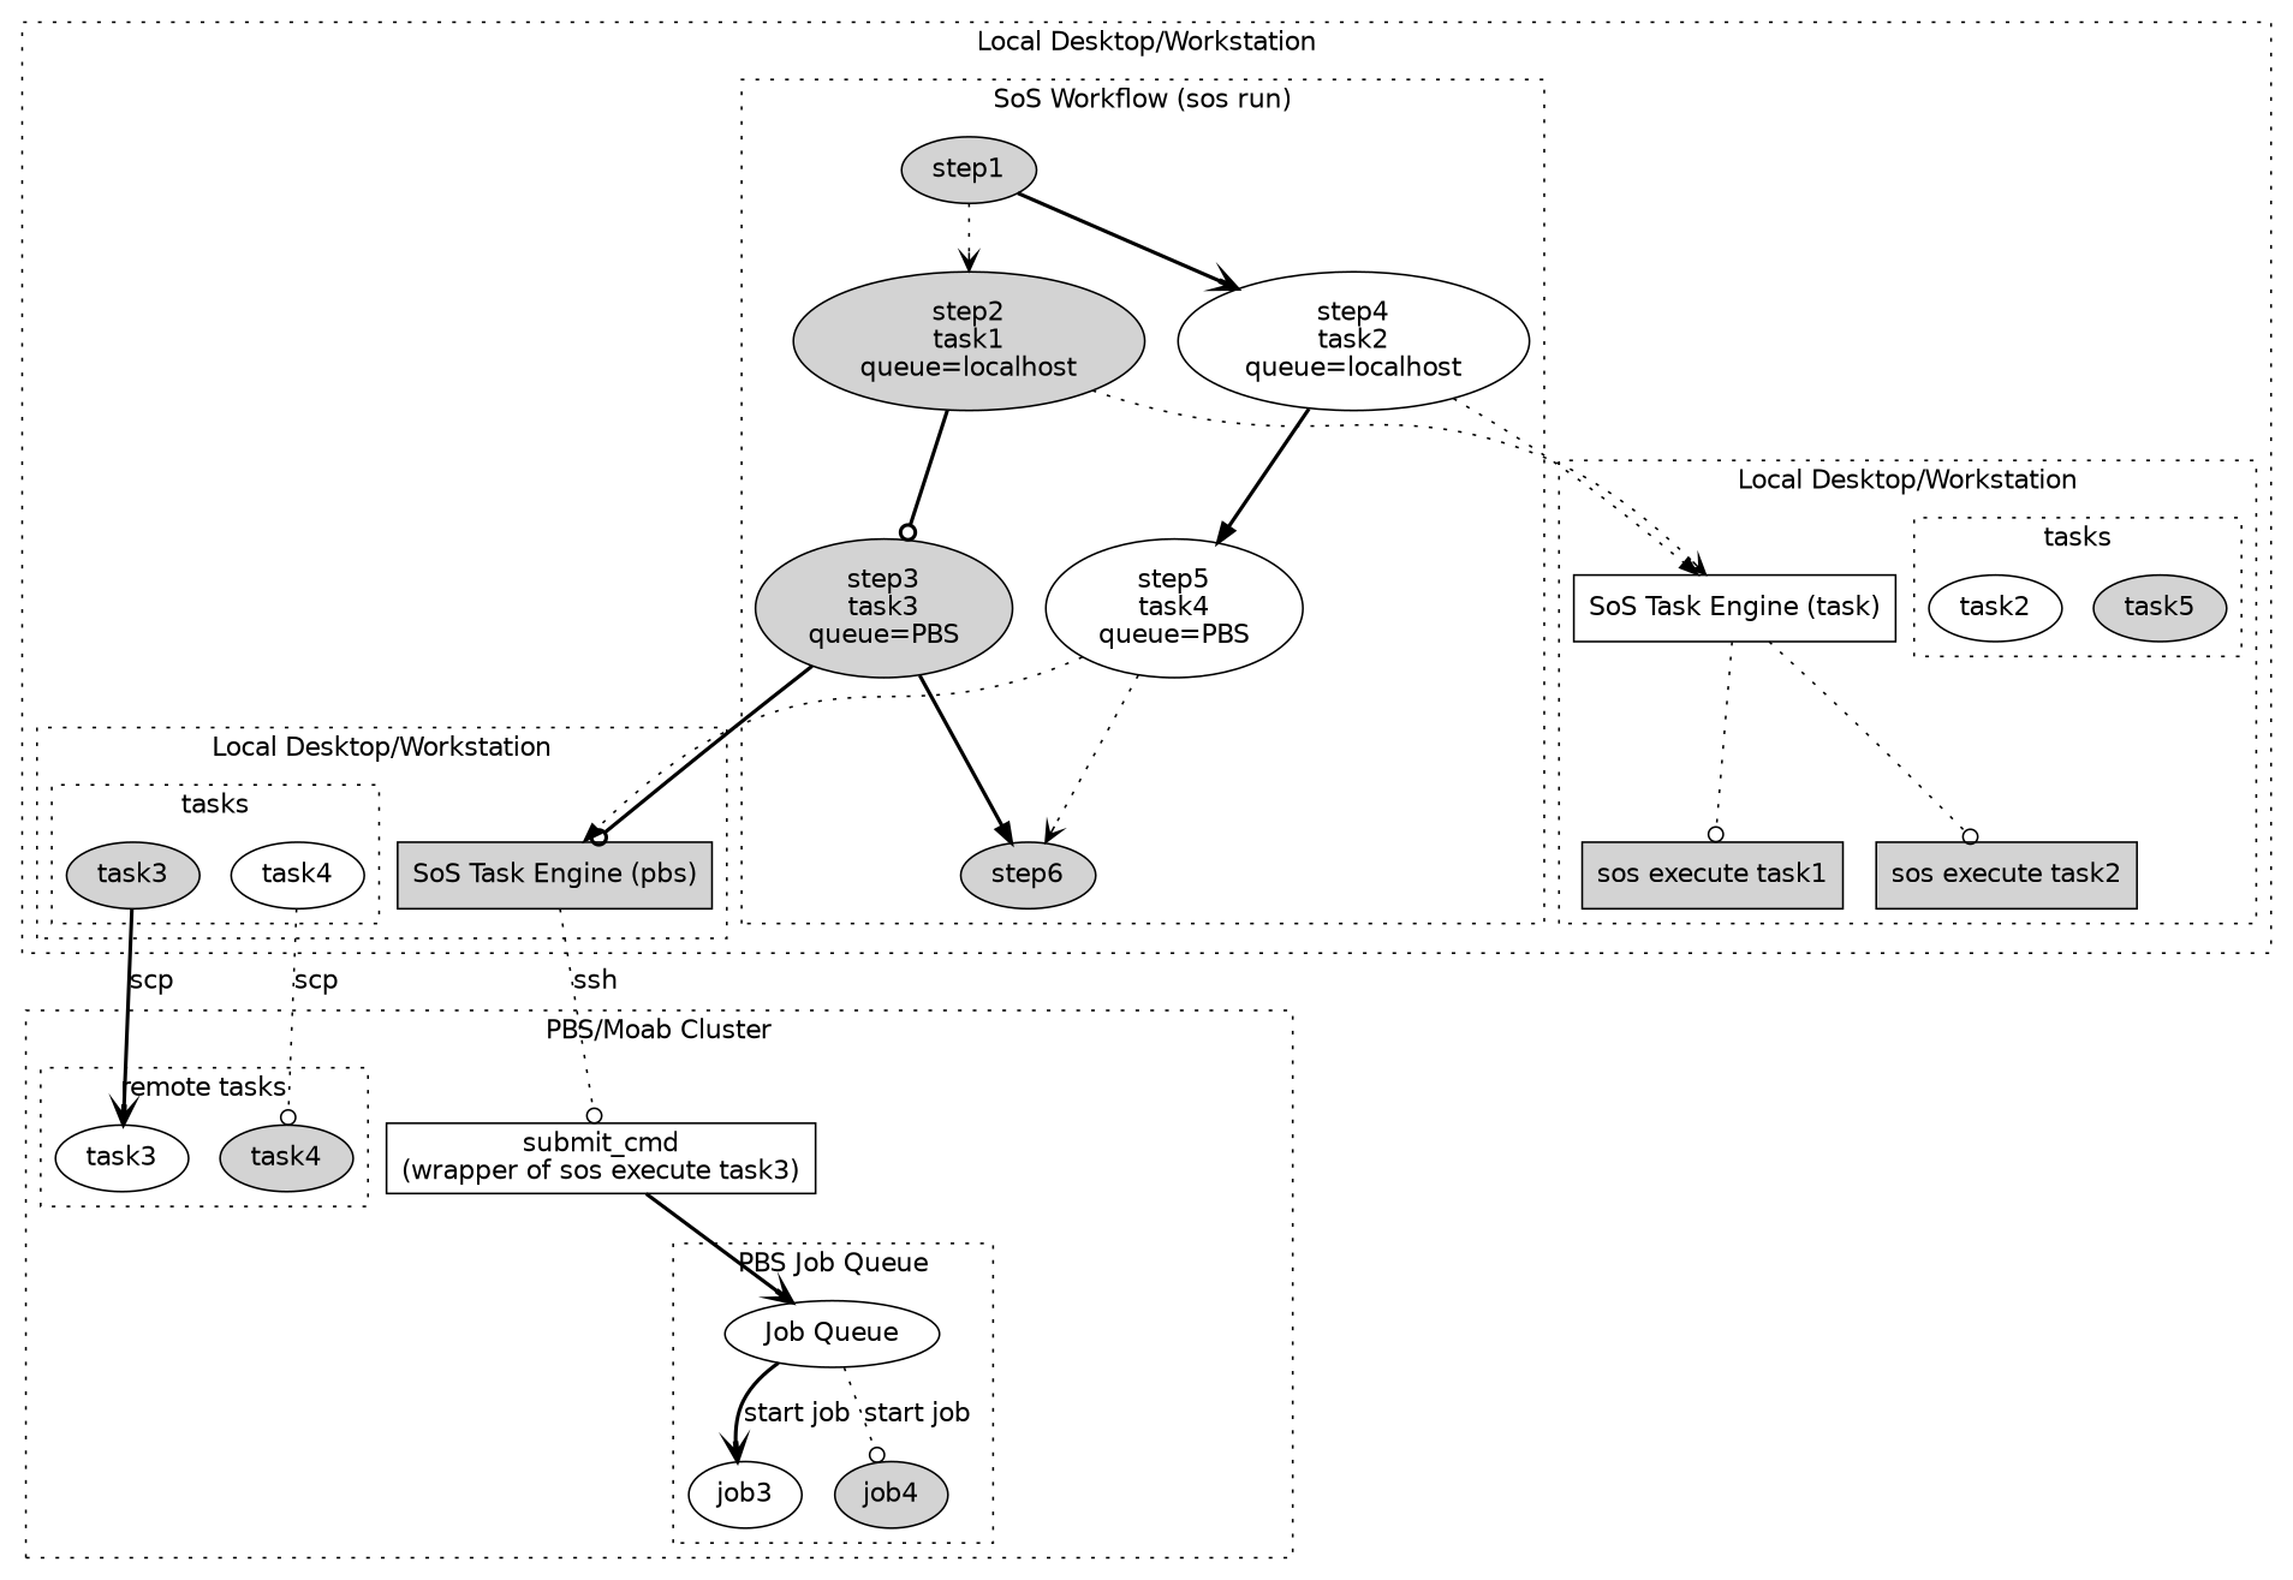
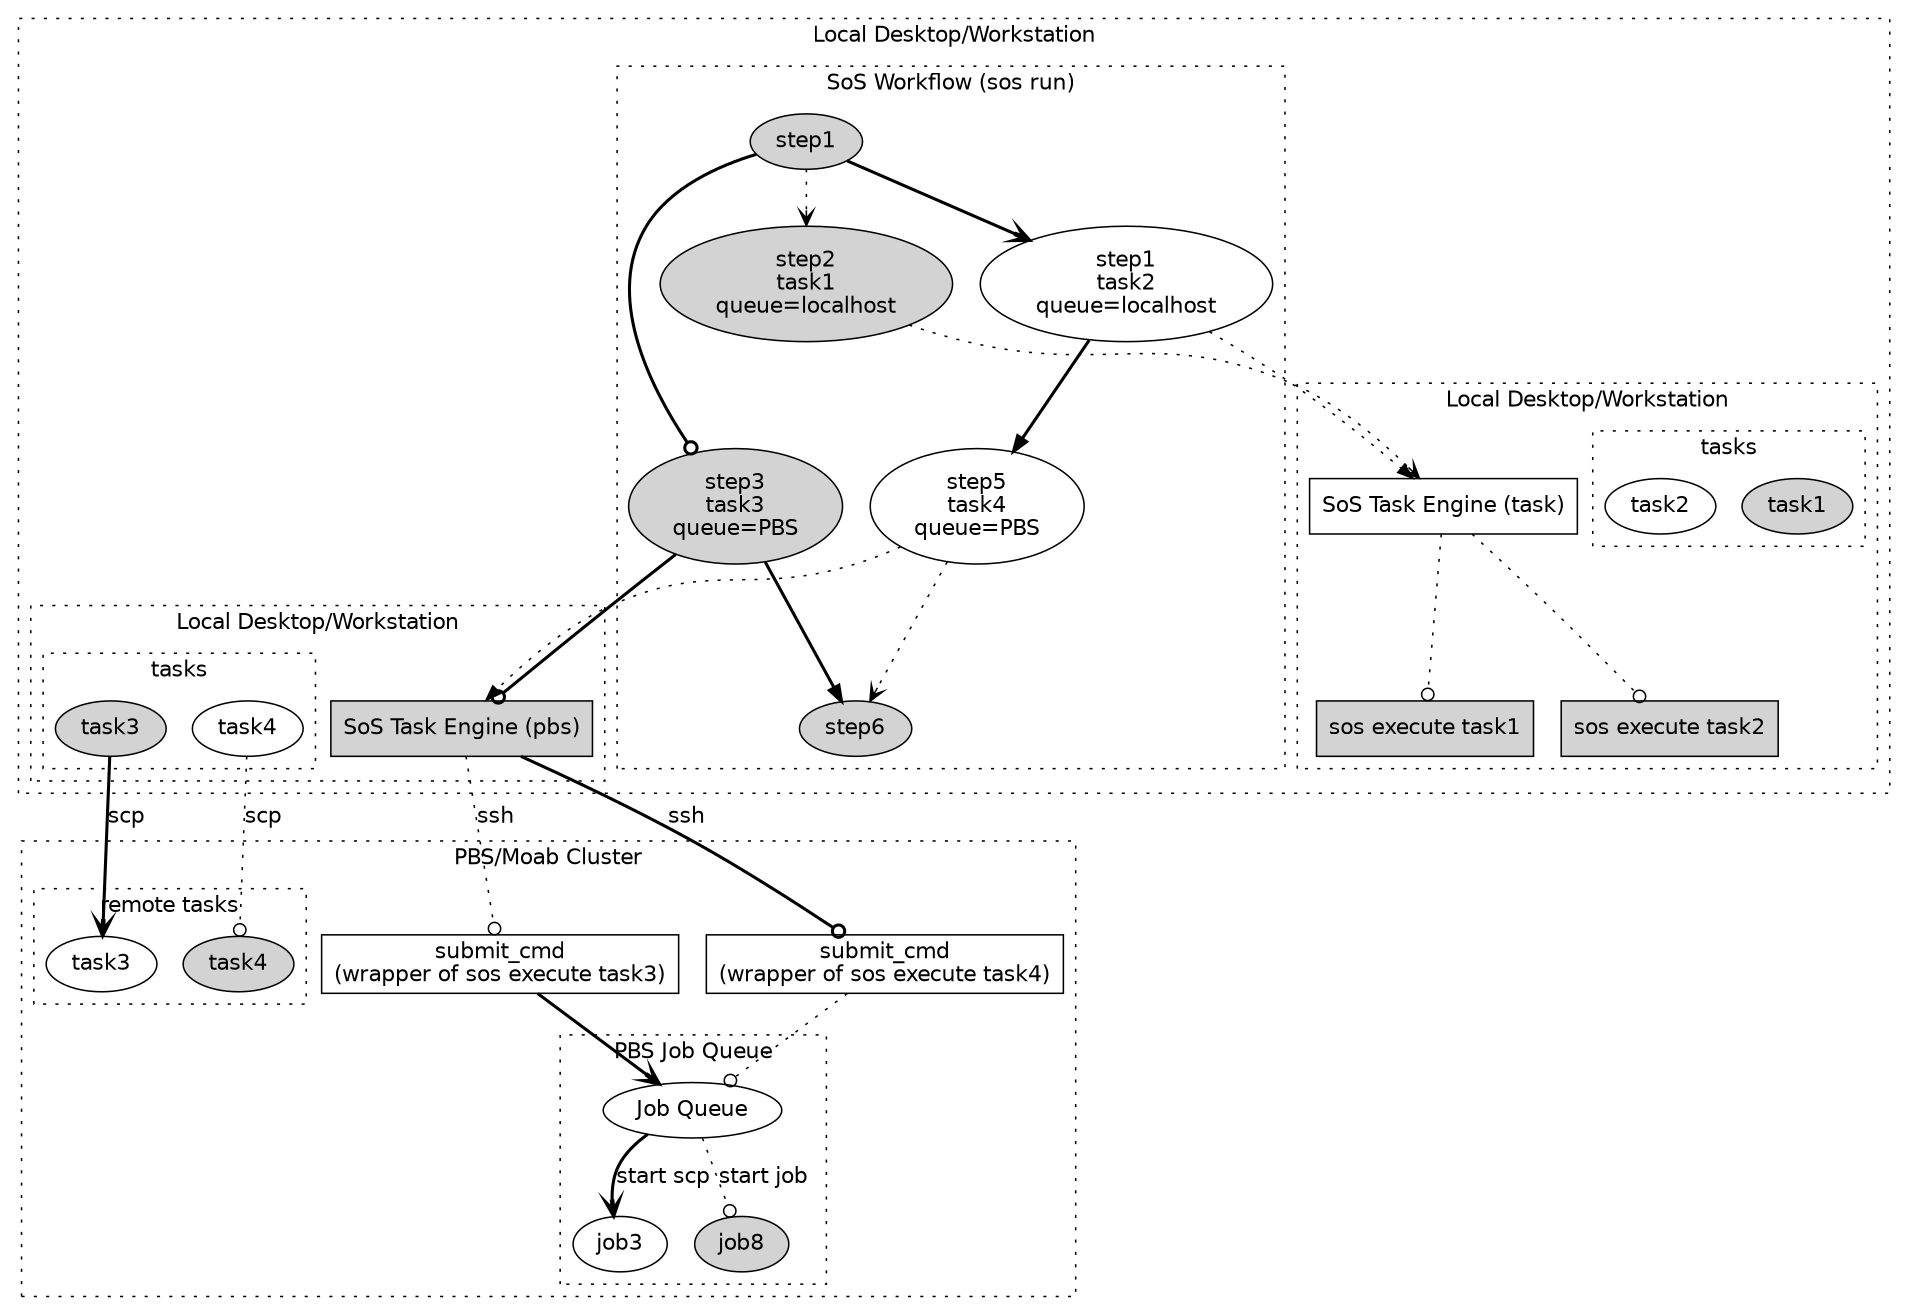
  digraph {
    fontname="DejaVu Sans"
    node [fillcolor=lightgrey fontname="DejaVu Sans" style=filled]
    edge [arrowhead=odot fontname="DejaVu Sans" style=dotted]
    n1 [label="step2\ntask1\nqueue=localhost"]
    n2 [label="step3\ntask3\nqueue=PBS"]
-   n3 [fillcolor=white label="step4\ntask2\nqueue=localhost"]
+   n3 [fillcolor=white label="step1\ntask2\nqueue=localhost"]
    n4 [fillcolor=white label="step5\ntask4\nqueue=PBS"]
    step6
    step1
-   task1 [label=task5]
+   task1
    task2 [fillcolor=white]
    n9 [fillcolor=white label="SoS Task Engine (task)" shape=box]
    n10 [label="sos execute task1" shape=box]
    n11 [label="sos execute task2" shape=box]
    task3
    task4 [fillcolor=white]
    n14 [label="SoS Task Engine (pbs)" shape=box]
    n15 [fillcolor=white label=task3]
    n16 [label=task4]
    n17 [fillcolor=white label="Job Queue"]
    n18 [fillcolor=white label=job3]
-   n19 [label=job4]
+   n19 [label=job8]
    n20 [fillcolor=white label="submit_cmd\n(wrapper of sos execute task3)" shape=box]
+   n21 [fillcolor=white label="submit_cmd\n(wrapper of sos execute task4)" shape=box]
    subgraph cluster_1 {
      label="Local Desktop/Workstation"
      style=dotted
      subgraph cluster_2 {
        label="SoS Workflow (sos run)"
        style=dotted
        n1
        n2
        n3
        n4
        step6
        step1
      }
      subgraph cluster_3 {
        label="Local Desktop/Workstation"
        style=dotted
        n9
        n10
        n11
        subgraph cluster_4 {
          label=tasks
          style=dotted
          task1
          task2
        }
      }
      subgraph cluster_5 {
        label="Local Desktop/Workstation"
        style=dotted
        n14
        subgraph cluster_6 {
          label=tasks
          style=dotted
          task3
          task4
        }
      }
    }
    subgraph cluster_7 {
      label="PBS/Moab Cluster"
      style=dotted
      n20
+     n21
      subgraph cluster_8 {
        label="remote tasks"
        style=dotted
        n15
        n16
      }
      subgraph cluster_9 {
        label="PBS Job Queue"
        style=dotted
        n17
        n18
        n19
      }
    }
-   n1 -> n2 [style=bold]
+   step1 -> n2 [style=bold]
    n1 -> n9 [arrowhead=vee]
    n2 -> step6 [arrowhead=normal style=bold]
    n2 -> n14 [style=bold]
    n3 -> n4 [arrowhead=normal style=bold]
    n3 -> n9 [arrowhead=normal]
    n4 -> step6 [arrowhead=vee]
    n4 -> n14 [arrowhead=normal]
    step1 -> n1 [arrowhead=vee]
    step1 -> n3 [arrowhead=vee style=bold]
    n9 -> n10
    n9 -> n11
    task3 -> n15 [arrowhead=vee label=scp style=bold]
    task4 -> n16 [label=scp]
    n14 -> n20 [label=ssh]
-   n17 -> n18 [arrowhead=vee label="start job" style=bold]
+   n14 -> n21 [label=ssh style=bold]
+   n17 -> n18 [arrowhead=vee label="start scp" style=bold]
    n17 -> n19 [label="start job"]
    n20 -> n17 [arrowhead=vee style=bold]
+   n21 -> n17
  }
